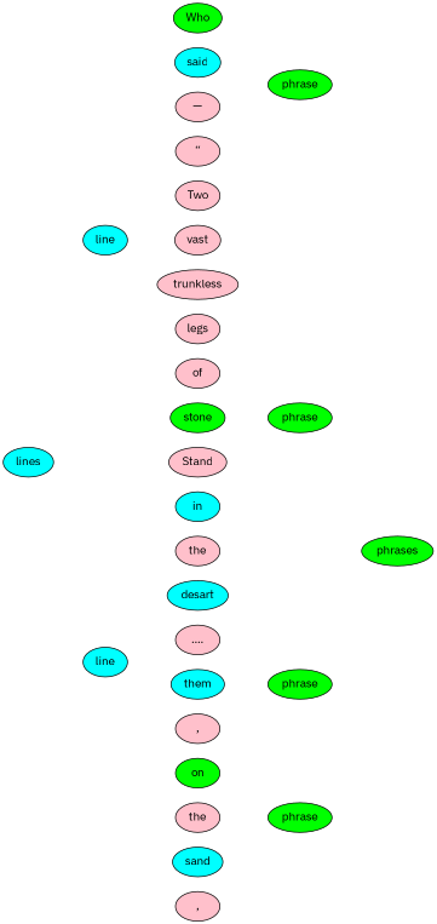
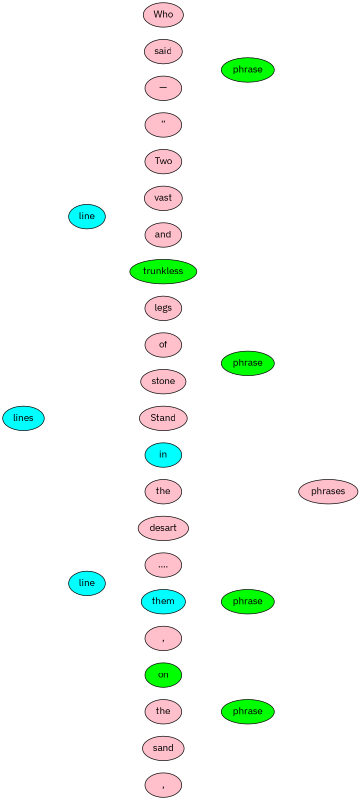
  digraph {
    fontname="IBM Plex Sans"
    rankdir=LR
    node [fillcolor=pink fontname="IBM Plex Sans" rank=same style=filled]
    edge [fontname="IBM Plex Sans" style=invis]
    lines [fillcolor=cyan rank=max]
    n2 [fillcolor=cyan label=line rank=max]
    n3 [fillcolor=cyan label=line rank=max]
-   n4 [fillcolor=green label=Who]
-   n5 [fillcolor=cyan label=said]
+   n4 [label=Who]
+   n5 [label=said]
    n6 [label="—"]
    n7 [label="“"]
    n8 [label=Two]
    n9 [label=vast]
-   n11 [label=trunkless]
+   n10 [label=and]
+   n11 [fillcolor=green label=trunkless]
    n12 [label=legs]
    n13 [label=of]
-   n14 [fillcolor=green label=stone]
+   n14 [label=stone]
    n15 [label=Stand]
    n16 [fillcolor=cyan label=in]
    n17 [label=the]
-   n18 [fillcolor=cyan label=desart]
+   n18 [label=desart]
    n19 [label="...."]
    n20 [fillcolor=cyan label=them]
    n21 [label=","]
    n22 [fillcolor=green label=on]
    n23 [label=the]
-   n24 [fillcolor=cyan label=sand]
+   n24 [label=sand]
    n25 [label=","]
    phrase [fillcolor=green rank=""]
    n27 [fillcolor=green label=phrase rank=""]
    n28 [fillcolor=green label=phrase rank=""]
    n29 [fillcolor=green label=phrase rank=""]
-   phrases [fillcolor=green rank=""]
+   phrases [rank=""]
    subgraph sub_1 {
      lines
      n2
      n3
    }
    subgraph sub_2 {
      lines
      n2
      n3
    }
    subgraph sub_3 {
      n4
      n5
      n6
      n7
      n8
      n9
+     n10
      n11
      n12
      n13
      n14
      n15
      n16
      n17
      n18
      n19
      n20
      n21
      n22
      n23
      n24
      n25
    }
    subgraph sub_4 {
      phrase
      n27
      n28
      n29
    }
    subgraph sub_5 {
      n2
      n3
      n4
      n5
      n6
      n7
      n8
      n9
+     n10
      n11
      n12
      n13
      n14
      n15
      n16
      n17
      n18
      n19
      n20
      n21
      n22
      n23
      n24
      n25
    }
    subgraph sub_6 {
      rank=sink
      phrases
    }
    subgraph sub_7 {
      phrase
      n27
      n28
      n29
      phrases
    }
    subgraph sub_8 {
      n4
      n5
      n6
      n7
      n8
      n9
+     n10
      n11
      n12
      n13
      n14
      n15
      n16
      n17
      n18
      n19
      n20
      n21
      n22
      n23
      n24
      n25
      phrase
      n27
      n28
      n29
    }
    lines -> n2
    lines -> n3
    n2 -> n4
    n2 -> n5
    n2 -> n6
    n2 -> n7
    n2 -> n8
    n2 -> n9
+   n2 -> n10
    n2 -> n11
    n2 -> n12
    n2 -> n13
    n2 -> n14
    n3 -> n15
    n3 -> n16
    n3 -> n17
    n3 -> n18
    n3 -> n19
    n3 -> n20
    n3 -> n21
    n3 -> n22
    n3 -> n23
    n3 -> n24
    n3 -> n25
    n4 -> n27
    n5 -> n27
    n6 -> n27
    n7 -> phrase
    n8 -> phrase
    n9 -> phrase
+   n10 -> phrase
    n11 -> phrase
    n12 -> phrase
    n13 -> phrase
    n14 -> phrase
    n15 -> phrase
    n16 -> phrase
    n17 -> phrase
    n18 -> phrase
    n19 -> phrase
    n20 -> n28
    n21 -> n28
    n22 -> n29
    n23 -> n29
    n24 -> n29
    n25 -> n29
    phrase -> phrases
    n27 -> phrases
    n28 -> phrases
    n29 -> phrases
  }
